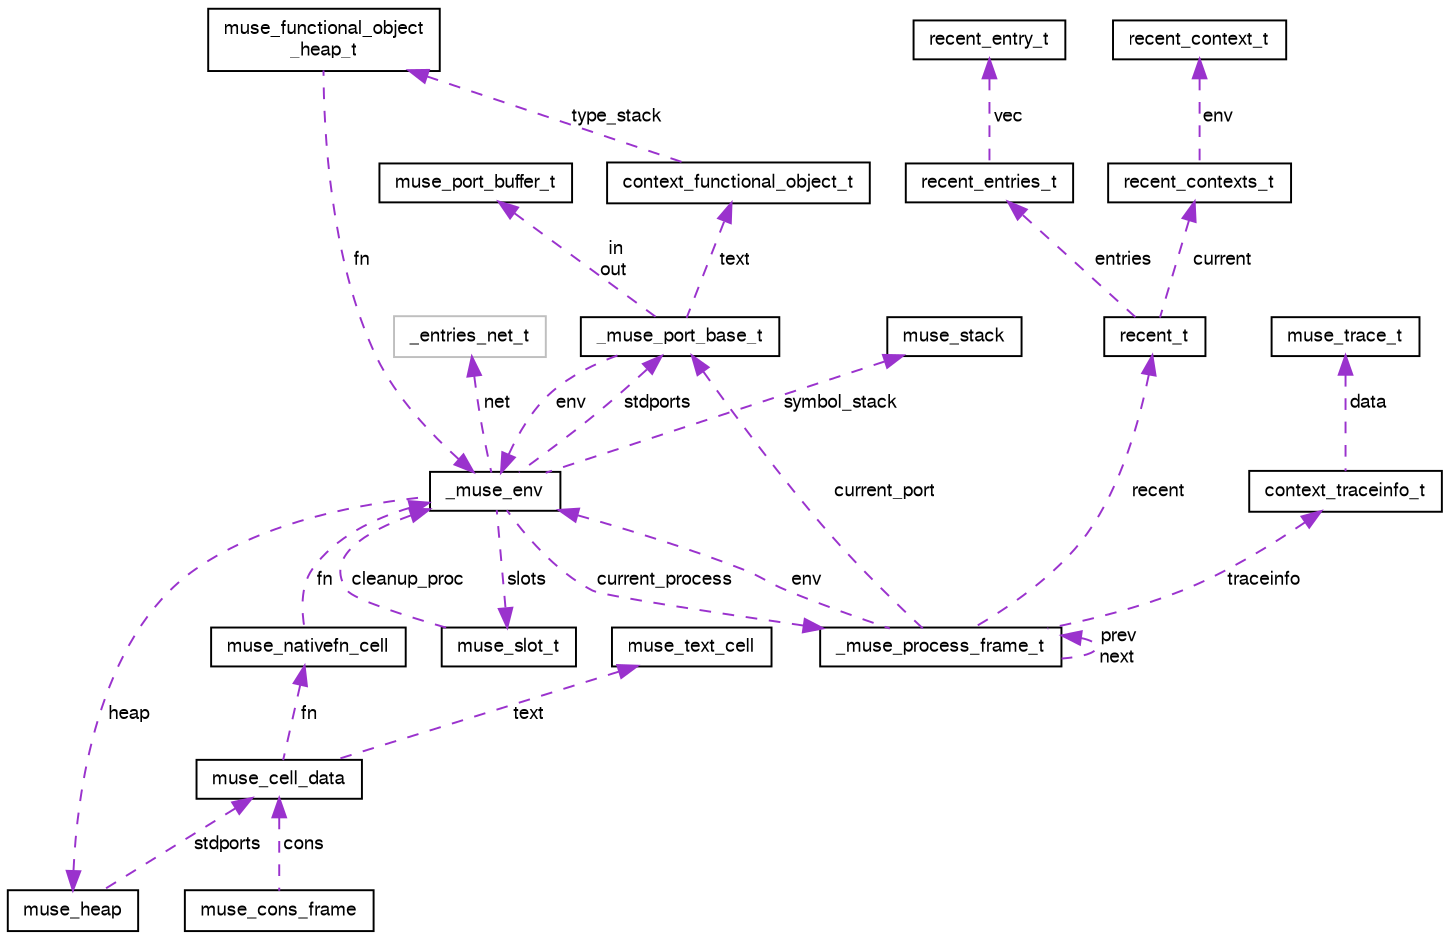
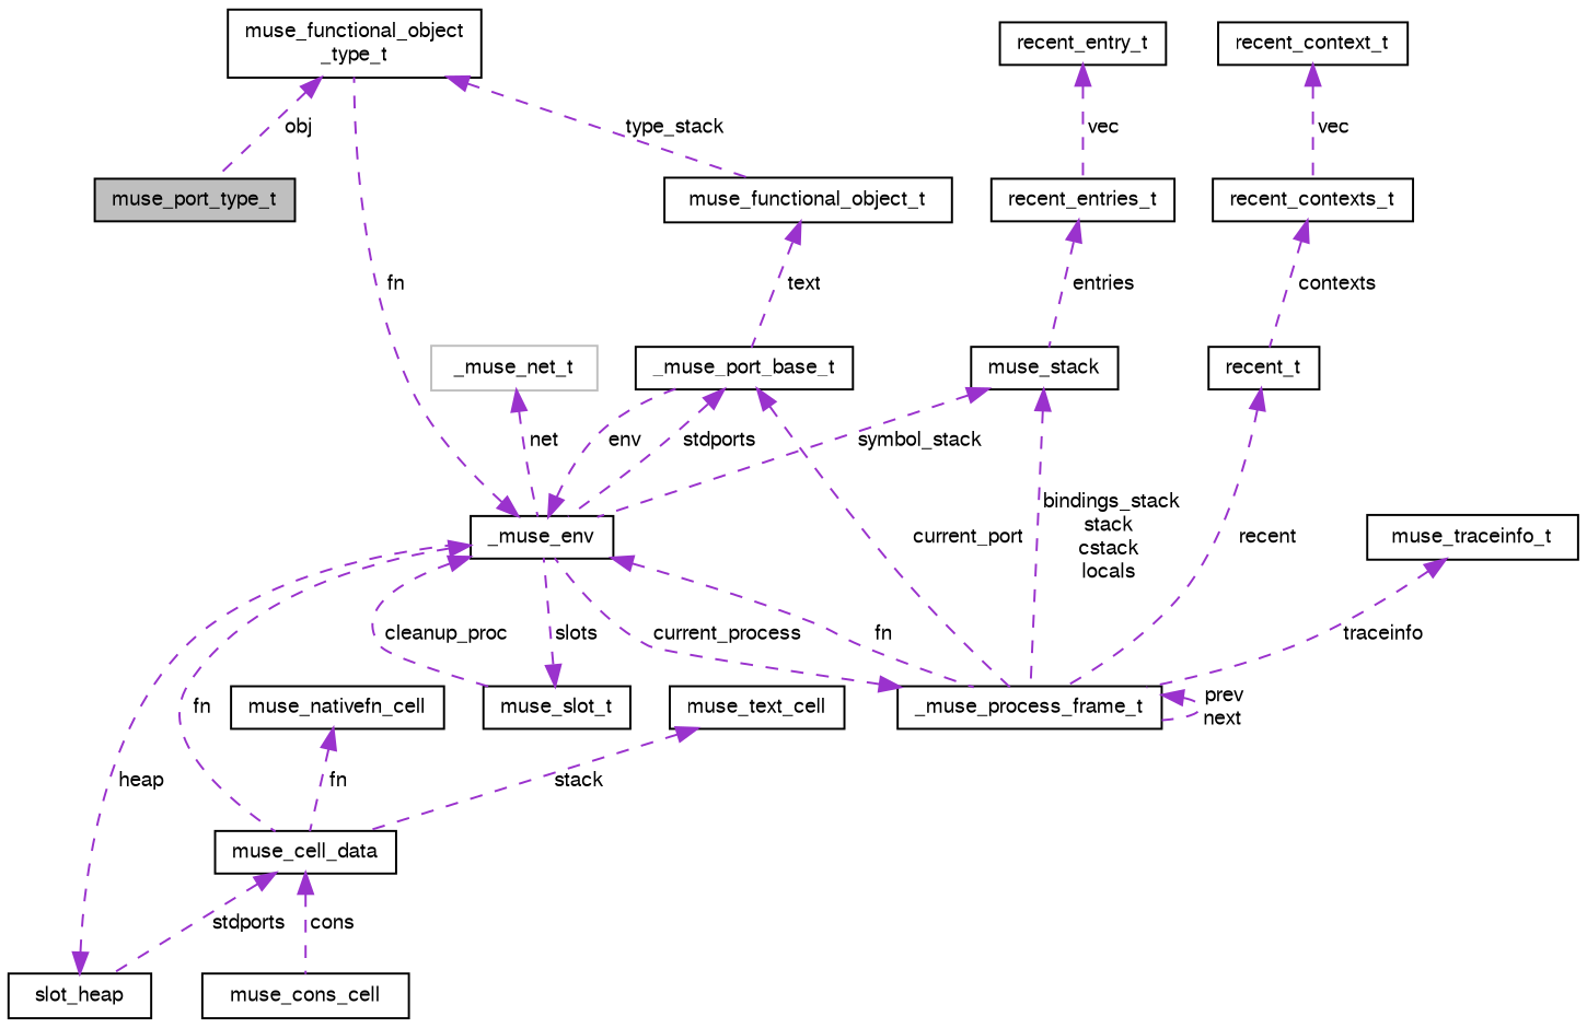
  digraph {
    rankdir=TB
    node [color=black fillcolor=white fontname=FreeSans fontsize=10 shape=record style=filled]
    edge [color=darkorchid3 dir=back fontname=FreeSans fontsize=10 labelfontname=FreeSans labelfontsize=10 style=dashed]
-   n2 [height=0.2 label="muse_functional_object\l_heap_t" width=0.4]
-   n3 [height=0.2 label=context_functional_object_t width=0.4]
+   n1 [fillcolor=grey75 fontcolor=black height=0.2 label=muse_port_type_t width=0.4]
+   n2 [height=0.2 label="muse_functional_object\l_type_t" width=0.4]
+   n3 [height=0.2 label=muse_functional_object_t width=0.4]
    n4 [height=0.2 label=_muse_port_base_t width=0.4]
    n5 [height=0.2 label=_muse_env width=0.4]
    n6 [height=0.2 label=muse_nativefn_cell width=0.4]
    n7 [height=0.2 label=_muse_process_frame_t width=0.4]
    n8 [height=0.2 label=muse_slot_t width=0.4]
    n9 [height=0.2 label=muse_cell_data width=0.4]
-   n10 [height=0.2 label=muse_port_buffer_t width=0.4]
-   n11 [height=0.2 label=muse_heap width=0.4]
-   n12 [height=0.2 label=muse_cons_frame width=0.4]
+   n11 [height=0.2 label=slot_heap width=0.4]
+   n12 [height=0.2 label=muse_cons_cell width=0.4]
    n13 [height=0.2 label=muse_text_cell width=0.4]
    n14 [height=0.2 label=muse_stack width=0.4]
-   n15 [color=grey75 height=0.2 label=_entries_net_t width=0.4]
-   n16 [height=0.2 label=context_traceinfo_t width=0.4]
-   n17 [height=0.2 label=muse_trace_t width=0.4]
+   n15 [color=grey75 height=0.2 label=_muse_net_t width=0.4]
+   n16 [height=0.2 label=muse_traceinfo_t width=0.4]
    n18 [height=0.2 label=recent_t width=0.4]
    n19 [height=0.2 label=recent_contexts_t width=0.4]
    n20 [height=0.2 label=recent_context_t width=0.4]
    n21 [height=0.2 label=recent_entries_t width=0.4]
    n22 [height=0.2 label=recent_entry_t width=0.4]
+   n2 -> n1 [label=" obj"]
    n2 -> n3 [label=" type_stack"]
    n3 -> n4 [label=" text"]
    n4 -> n5 [label=" stdports"]
    n4 -> n7 [label=" current_port"]
    n5 -> n2 [label=" fn"]
    n5 -> n4 [label=" env"]
-   n5 -> n6 [label=" fn"]
-   n5 -> n7 [label=" env"]
+   n5 -> n9 [label=" fn"]
+   n5 -> n7 [label=" fn"]
    n5 -> n8 [label=" cleanup_proc"]
    n6 -> n9 [label=" fn"]
    n7 -> n5 [label=" current_process"]
    n7 -> n7 [label=" prev\nnext"]
    n8 -> n5 [label=" slots"]
    n9 -> n11 [label=" stdports"]
    n9 -> n12 [label=" cons"]
-   n10 -> n4 [label=" in\nout"]
    n11 -> n5 [label=" heap"]
-   n13 -> n9 [label=" text"]
+   n13 -> n9 [label=" stack"]
    n14 -> n5 [label=" symbol_stack"]
+   n14 -> n7 [label=" bindings_stack\nstack\ncstack\nlocals"]
    n15 -> n5 [label=" net"]
    n16 -> n7 [label=" traceinfo"]
-   n17 -> n16 [label=" data"]
    n18 -> n7 [label=" recent"]
-   n19 -> n18 [label=" current"]
-   n20 -> n19 [label=" env"]
-   n21 -> n18 [label=" entries"]
+   n19 -> n18 [label=" contexts"]
+   n20 -> n19 [label=" vec"]
+   n21 -> n14 [label=" entries"]
    n22 -> n21 [label=" vec"]
  }
